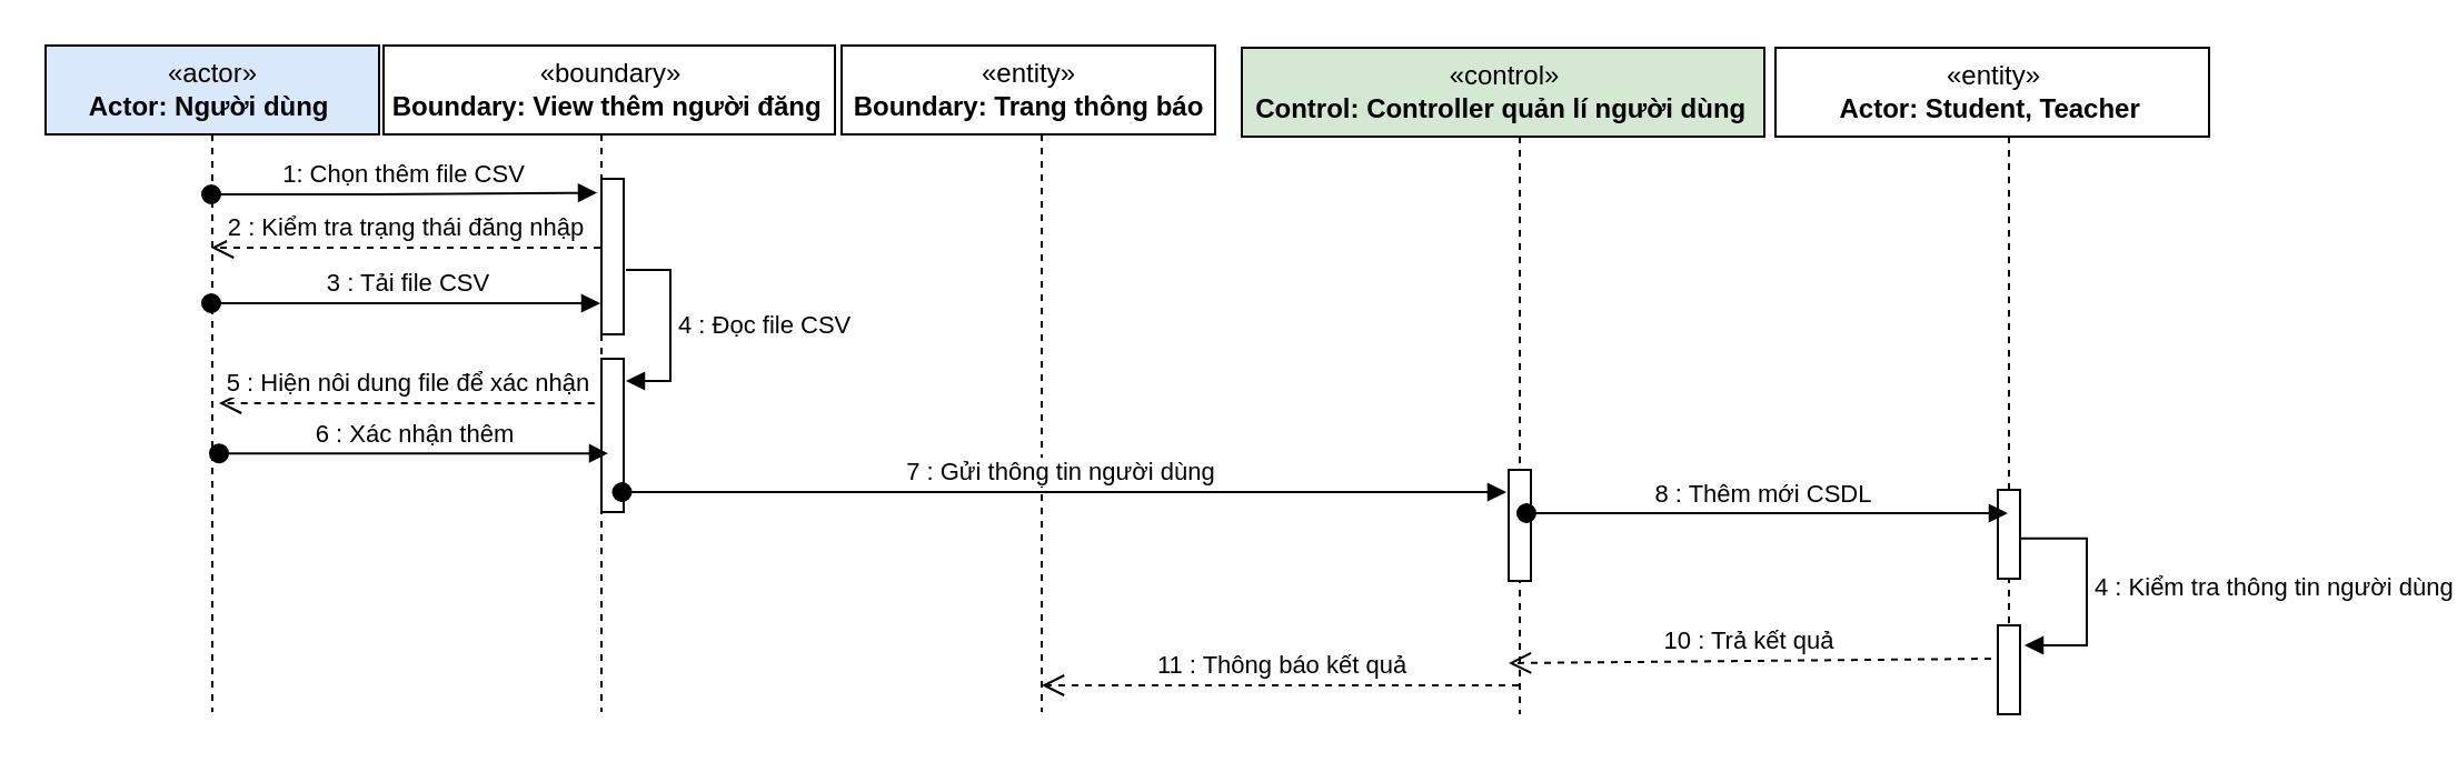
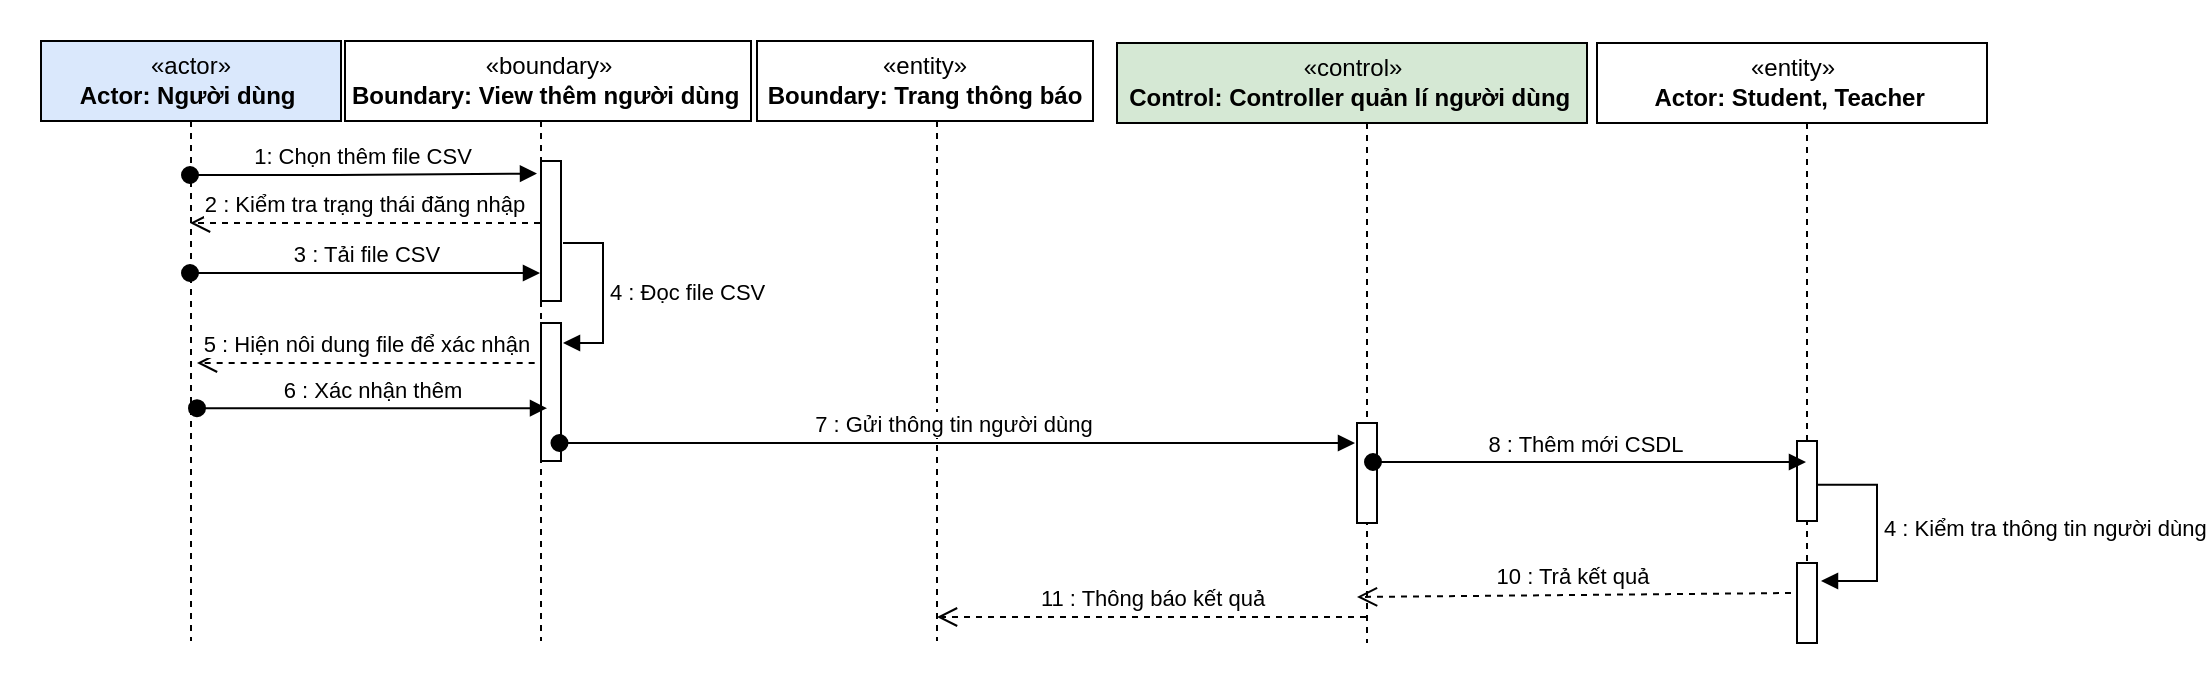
  <mxCell id="0" />
  <mxCell id="1" parent="0" />
  <mxCell id="2" value=":Object" style="shape=umlLifeline;perimeter=lifelinePerimeter;whiteSpace=wrap;html=1;container=1;collapsible=0;recursiveResize=0;outlineConnect=0;" parent="1" vertex="1"><mxGeometry x="45" y="20" width="100" height="300" as="geometry" /></mxCell>
  <mxCell id="3" value="«actor»&lt;br&gt;&lt;b&gt;Actor: Người dùng&amp;nbsp;&lt;/b&gt;" style="html=1;fillColor=#dae8fc;" parent="1" vertex="1"><mxGeometry x="20" y="20" width="150" height="40" as="geometry" /></mxCell>
  <mxCell id="4" value=":Object" style="shape=umlLifeline;perimeter=lifelinePerimeter;whiteSpace=wrap;html=1;container=1;collapsible=0;recursiveResize=0;outlineConnect=0;" parent="1" vertex="1"><mxGeometry x="200" y="20" width="140" height="300" as="geometry" /></mxCell>
- <mxCell id="5" value="«boundary»&lt;br&gt;&lt;b&gt;Boundary: View thêm người đăng&amp;nbsp;&lt;/b&gt;" style="html=1;" parent="4" vertex="1"><mxGeometry x="-28" width="203" height="40" as="geometry" /></mxCell>
+ <mxCell id="5" value="«boundary»&lt;br&gt;&lt;b&gt;Boundary: View thêm người dùng&amp;nbsp;&lt;/b&gt;" style="html=1;" parent="4" vertex="1"><mxGeometry x="-28" width="203" height="40" as="geometry" /></mxCell>
  <mxCell id="6" value="" style="html=1;points=[];perimeter=orthogonalPerimeter;" parent="4" vertex="1"><mxGeometry x="70" y="60" width="10" height="70" as="geometry" /></mxCell>
  <mxCell id="7" value="" style="html=1;points=[];perimeter=orthogonalPerimeter;" vertex="1" parent="4"><mxGeometry x="70" y="141" width="10" height="69" as="geometry" /></mxCell>
  <mxCell id="8" value=":Object" style="shape=umlLifeline;perimeter=lifelinePerimeter;whiteSpace=wrap;html=1;container=1;collapsible=0;recursiveResize=0;outlineConnect=0;" parent="1" vertex="1"><mxGeometry x="393" y="20" width="150" height="300" as="geometry" /></mxCell>
  <mxCell id="9" value="«entity»&lt;br&gt;&lt;b&gt;Boundary: Trang thông báo&lt;/b&gt;" style="html=1;" parent="8" vertex="1"><mxGeometry x="-15" width="168" height="40" as="geometry" /></mxCell>
  <mxCell id="10" value=":Object" style="shape=umlLifeline;perimeter=lifelinePerimeter;whiteSpace=wrap;html=1;container=1;collapsible=0;recursiveResize=0;outlineConnect=0;" parent="1" vertex="1"><mxGeometry x="573" y="21" width="220" height="300" as="geometry" /></mxCell>
  <mxCell id="11" value="«control»&lt;br&gt;&lt;b&gt;Control: Controller quản lí người dùng&amp;nbsp;&lt;/b&gt;" style="html=1;fillColor=#d5e8d4;" parent="10" vertex="1"><mxGeometry x="-15" width="235" height="40" as="geometry" /></mxCell>
  <mxCell id="12" value="" style="html=1;points=[];perimeter=orthogonalPerimeter;" parent="10" vertex="1"><mxGeometry x="105" y="190" width="10" height="50" as="geometry" /></mxCell>
  <mxCell id="13" value=":Object" style="shape=umlLifeline;perimeter=lifelinePerimeter;whiteSpace=wrap;html=1;container=1;collapsible=0;recursiveResize=0;outlineConnect=0;" parent="1" vertex="1"><mxGeometry x="813" y="21" width="180" height="300" as="geometry" /></mxCell>
  <mxCell id="14" value="«entity»&lt;br&gt;&lt;b&gt;Actor: Student, Teacher&amp;nbsp;&lt;/b&gt;" style="html=1;" parent="13" vertex="1"><mxGeometry x="-15" width="195" height="40" as="geometry" /></mxCell>
  <mxCell id="15" value="" style="html=1;points=[];perimeter=orthogonalPerimeter;" parent="13" vertex="1"><mxGeometry x="85" y="199" width="10" height="40" as="geometry" /></mxCell>
  <mxCell id="16" value="1: Chọn thêm file CSV" style="html=1;verticalAlign=bottom;startArrow=oval;startFill=1;endArrow=block;startSize=8;entryX=-0.2;entryY=0.09;entryDx=0;entryDy=0;entryPerimeter=0;" parent="1" target="6" edge="1"><mxGeometry width="60" relative="1" as="geometry"><mxPoint x="94.5" y="87" as="sourcePoint" /><mxPoint x="263.5" y="87" as="targetPoint" /><Array as="points"><mxPoint x="158" y="87" /></Array></mxGeometry></mxCell>
  <mxCell id="17" value="7 : Gửi thông tin người dùng&amp;nbsp;" style="html=1;verticalAlign=bottom;startArrow=oval;startFill=1;endArrow=block;startSize=8;exitX=1;exitY=0.65;exitDx=0;exitDy=0;exitPerimeter=0;entryX=-0.1;entryY=0.2;entryDx=0;entryDy=0;entryPerimeter=0;" parent="1" target="12" edge="1"><mxGeometry width="60" relative="1" as="geometry"><mxPoint x="279.25" y="221" as="sourcePoint" /><mxPoint x="656.75" y="221" as="targetPoint" /></mxGeometry></mxCell>
  <mxCell id="18" value="8 : Thêm mới CSDL&amp;nbsp;" style="html=1;verticalAlign=bottom;startArrow=oval;startFill=1;endArrow=block;startSize=8;exitX=0.8;exitY=0.39;exitDx=0;exitDy=0;exitPerimeter=0;" parent="1" source="12" target="13" edge="1"><mxGeometry width="60" relative="1" as="geometry"><mxPoint x="558" y="201" as="sourcePoint" /><mxPoint x="618" y="201" as="targetPoint" /></mxGeometry></mxCell>
  <mxCell id="19" value="" style="html=1;points=[];perimeter=orthogonalPerimeter;" parent="1" vertex="1"><mxGeometry x="898" y="281" width="10" height="40" as="geometry" /></mxCell>
  <mxCell id="20" value="4 : Kiểm tra thông tin người dùng" style="edgeStyle=orthogonalEdgeStyle;html=1;align=left;spacingLeft=2;endArrow=block;rounded=0;exitX=0.95;exitY=0.547;exitDx=0;exitDy=0;exitPerimeter=0;" parent="1" source="15" edge="1"><mxGeometry relative="1" as="geometry"><mxPoint x="950" y="240" as="sourcePoint" /><Array as="points"><mxPoint x="938" y="242" /><mxPoint x="938" y="290" /></Array><mxPoint x="910" y="290" as="targetPoint" /></mxGeometry></mxCell>
  <mxCell id="21" value="2 : Kiểm tra trạng thái đăng nhập" style="html=1;verticalAlign=bottom;endArrow=open;dashed=1;endSize=8;" edge="1" parent="1" source="4" target="2"><mxGeometry relative="1" as="geometry"><mxPoint x="258" y="211" as="sourcePoint" /><mxPoint x="358" y="211" as="targetPoint" /><Array as="points"><mxPoint x="208" y="111" /></Array></mxGeometry></mxCell>
  <mxCell id="22" value="3 : Tải file CSV" style="html=1;verticalAlign=bottom;startArrow=oval;startFill=1;endArrow=block;startSize=8;" edge="1" parent="1" target="4"><mxGeometry width="60" relative="1" as="geometry"><mxPoint x="94.5" y="136" as="sourcePoint" /><mxPoint x="263.5" y="136" as="targetPoint" /><Array as="points"><mxPoint x="158" y="136" /></Array></mxGeometry></mxCell>
  <mxCell id="23" value="4 : Đọc file CSV&amp;nbsp;" style="edgeStyle=orthogonalEdgeStyle;html=1;align=left;spacingLeft=2;endArrow=block;rounded=0;exitX=1;exitY=0.5;exitDx=0;exitDy=0;exitPerimeter=0;" edge="1" parent="1"><mxGeometry relative="1" as="geometry"><mxPoint x="281" y="121" as="sourcePoint" /><Array as="points"><mxPoint x="301" y="121" /><mxPoint x="301" y="171" /><mxPoint x="281" y="171" /></Array><mxPoint x="281" y="171" as="targetPoint" /></mxGeometry></mxCell>
  <mxCell id="24" value="5 : Hiện nôi dung file để xác nhận" style="html=1;verticalAlign=bottom;endArrow=open;dashed=1;endSize=8;" edge="1" parent="1"><mxGeometry relative="1" as="geometry"><mxPoint x="266.83" y="181" as="sourcePoint" /><mxPoint x="97.997" y="181" as="targetPoint" /><Array as="points"><mxPoint x="211.33" y="181" /></Array></mxGeometry></mxCell>
  <mxCell id="25" value="6 : Xác nhận thêm" style="html=1;verticalAlign=bottom;startArrow=oval;startFill=1;endArrow=block;startSize=8;" edge="1" parent="1"><mxGeometry width="60" relative="1" as="geometry"><mxPoint x="98" y="203.58" as="sourcePoint" /><mxPoint x="273" y="203.58" as="targetPoint" /><Array as="points"><mxPoint x="161.5" y="203.58" /></Array></mxGeometry></mxCell>
  <mxCell id="26" value="10 : Trả kết quả" style="html=1;verticalAlign=bottom;endArrow=open;dashed=1;endSize=8;exitX=-0.3;exitY=0.375;exitDx=0;exitDy=0;exitPerimeter=0;" edge="1" parent="1" source="19"><mxGeometry relative="1" as="geometry"><mxPoint x="862.5" y="298" as="sourcePoint" /><mxPoint x="678" y="298" as="targetPoint" /></mxGeometry></mxCell>
  <mxCell id="27" value="11 : Thông báo kết quả" style="html=1;verticalAlign=bottom;endArrow=open;dashed=1;endSize=8;" edge="1" parent="1" source="10"><mxGeometry relative="1" as="geometry"><mxPoint x="648" y="308" as="sourcePoint" /><mxPoint x="468" y="308" as="targetPoint" /></mxGeometry></mxCell>
